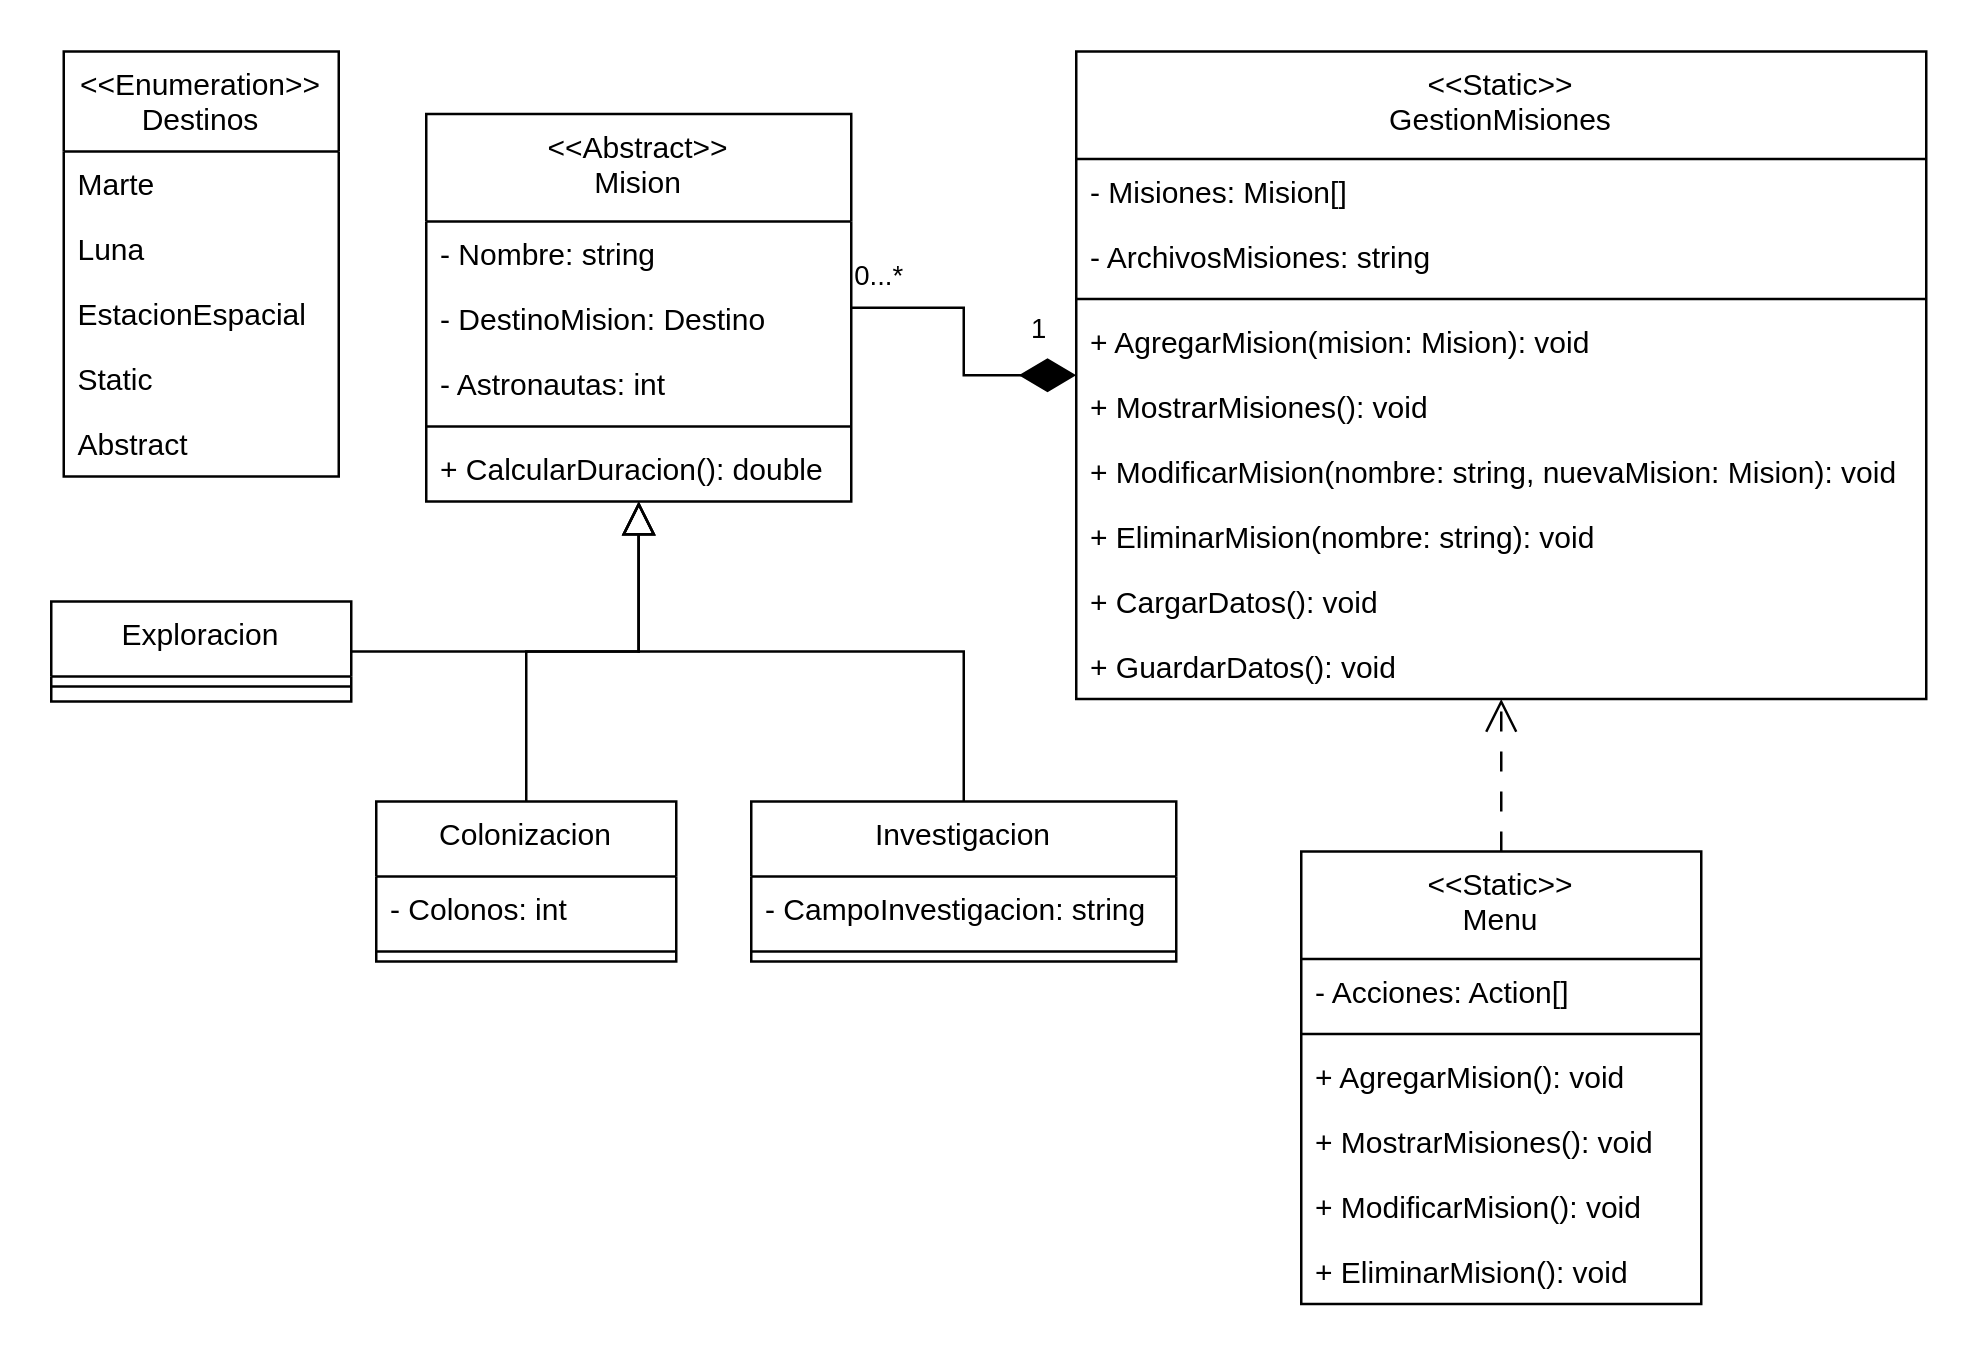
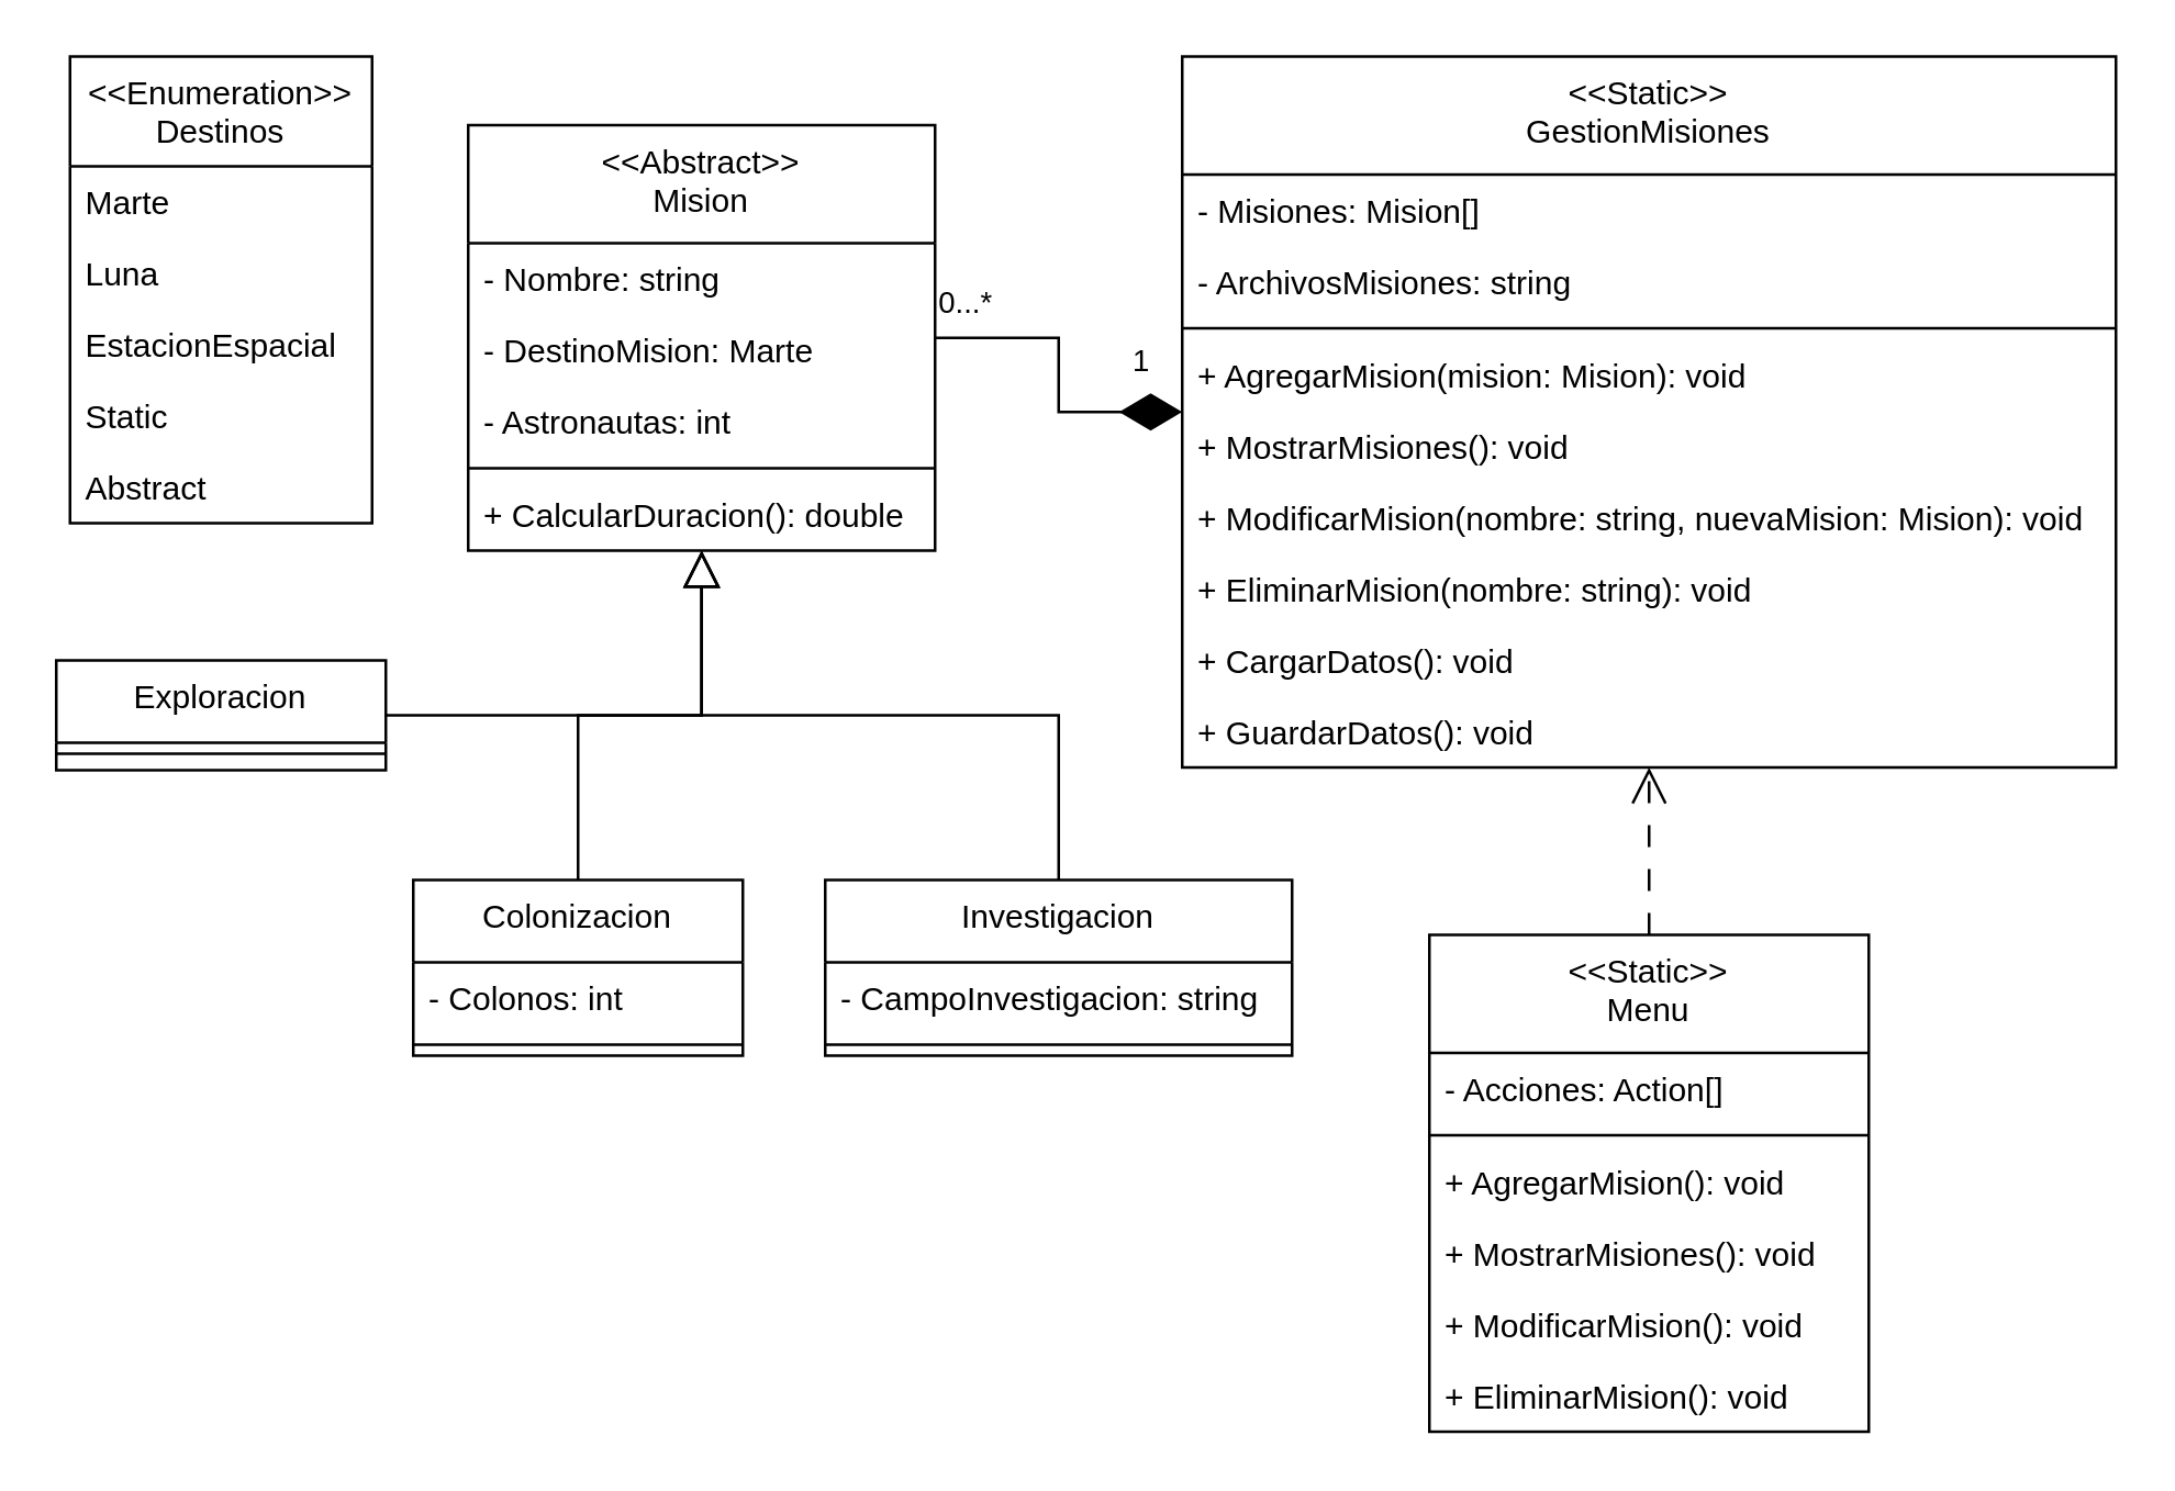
  <mxCell id="0" />
  <mxCell id="1" parent="0" />
  <mxCell id="2" value="&lt;&lt;Abstract&gt;&gt;&#10;Mision" style="swimlane;fontStyle=0;align=center;verticalAlign=top;childLayout=stackLayout;horizontal=1;startSize=43;horizontalStack=0;resizeParent=1;resizeLast=0;collapsible=1;marginBottom=0;rounded=0;shadow=0;strokeWidth=1;" parent="1" vertex="1"><mxGeometry x="170" y="45" width="170" height="155" as="geometry"><mxRectangle x="550" y="140" width="160" height="26" as="alternateBounds" /></mxGeometry></mxCell>
  <mxCell id="3" value="- Nombre: string" style="text;align=left;verticalAlign=top;spacingLeft=4;spacingRight=4;overflow=hidden;rotatable=0;points=[[0,0.5],[1,0.5]];portConstraint=eastwest;" parent="2" vertex="1"><mxGeometry y="43" width="170" height="26" as="geometry" /></mxCell>
- <mxCell id="4" value="- DestinoMision: Destino" style="text;align=left;verticalAlign=top;spacingLeft=4;spacingRight=4;overflow=hidden;rotatable=0;points=[[0,0.5],[1,0.5]];portConstraint=eastwest;rounded=0;shadow=0;html=0;" parent="2" vertex="1"><mxGeometry y="69" width="170" height="26" as="geometry" /></mxCell>
+ <mxCell id="4" value="- DestinoMision: Marte" style="text;align=left;verticalAlign=top;spacingLeft=4;spacingRight=4;overflow=hidden;rotatable=0;points=[[0,0.5],[1,0.5]];portConstraint=eastwest;rounded=0;shadow=0;html=0;" parent="2" vertex="1"><mxGeometry y="69" width="170" height="26" as="geometry" /></mxCell>
  <mxCell id="5" value="- Astronautas: int" style="text;align=left;verticalAlign=top;spacingLeft=4;spacingRight=4;overflow=hidden;rotatable=0;points=[[0,0.5],[1,0.5]];portConstraint=eastwest;rounded=0;shadow=0;html=0;" parent="2" vertex="1"><mxGeometry y="95" width="170" height="26" as="geometry" /></mxCell>
  <mxCell id="6" value="" style="line;html=1;strokeWidth=1;align=left;verticalAlign=middle;spacingTop=-1;spacingLeft=3;spacingRight=3;rotatable=0;labelPosition=right;points=[];portConstraint=eastwest;" parent="2" vertex="1"><mxGeometry y="121" width="170" height="8" as="geometry" /></mxCell>
  <mxCell id="7" value="+ CalcularDuracion(): double" style="text;align=left;verticalAlign=top;spacingLeft=4;spacingRight=4;overflow=hidden;rotatable=0;points=[[0,0.5],[1,0.5]];portConstraint=eastwest;" parent="2" vertex="1"><mxGeometry y="129" width="170" height="26" as="geometry" /></mxCell>
  <mxCell id="8" value="&lt;&lt;Enumeration&gt;&gt;&#10;Destinos" style="swimlane;fontStyle=0;align=center;verticalAlign=top;childLayout=stackLayout;horizontal=1;startSize=40;horizontalStack=0;resizeParent=1;resizeLast=0;collapsible=1;marginBottom=0;rounded=0;shadow=0;strokeWidth=1;" vertex="1" parent="1"><mxGeometry x="25" y="20" width="110" height="170" as="geometry"><mxRectangle x="550" y="140" width="160" height="26" as="alternateBounds" /></mxGeometry></mxCell>
  <mxCell id="9" value="Marte" style="text;align=left;verticalAlign=top;spacingLeft=4;spacingRight=4;overflow=hidden;rotatable=0;points=[[0,0.5],[1,0.5]];portConstraint=eastwest;" vertex="1" parent="8"><mxGeometry y="40" width="110" height="26" as="geometry" /></mxCell>
  <mxCell id="10" value="Luna" style="text;align=left;verticalAlign=top;spacingLeft=4;spacingRight=4;overflow=hidden;rotatable=0;points=[[0,0.5],[1,0.5]];portConstraint=eastwest;" vertex="1" parent="8"><mxGeometry y="66" width="110" height="26" as="geometry" /></mxCell>
  <mxCell id="11" value="EstacionEspacial" style="text;align=left;verticalAlign=top;spacingLeft=4;spacingRight=4;overflow=hidden;rotatable=0;points=[[0,0.5],[1,0.5]];portConstraint=eastwest;" vertex="1" parent="8"><mxGeometry y="92" width="110" height="26" as="geometry" /></mxCell>
  <mxCell id="12" value="Static" style="text;align=left;verticalAlign=top;spacingLeft=4;spacingRight=4;overflow=hidden;rotatable=0;points=[[0,0.5],[1,0.5]];portConstraint=eastwest;" vertex="1" parent="8"><mxGeometry y="118" width="110" height="26" as="geometry" /></mxCell>
  <mxCell id="13" value="Abstract" style="text;align=left;verticalAlign=top;spacingLeft=4;spacingRight=4;overflow=hidden;rotatable=0;points=[[0,0.5],[1,0.5]];portConstraint=eastwest;" vertex="1" parent="8"><mxGeometry y="144" width="110" height="26" as="geometry" /></mxCell>
  <mxCell id="14" value="Exploracion" style="swimlane;fontStyle=0;align=center;verticalAlign=top;childLayout=stackLayout;horizontal=1;startSize=30;horizontalStack=0;resizeParent=1;resizeLast=0;collapsible=1;marginBottom=0;rounded=0;shadow=0;strokeWidth=1;" vertex="1" parent="1"><mxGeometry x="20" y="240" width="120" height="40" as="geometry"><mxRectangle x="550" y="140" width="160" height="26" as="alternateBounds" /></mxGeometry></mxCell>
  <mxCell id="15" value="" style="line;html=1;strokeWidth=1;align=left;verticalAlign=middle;spacingTop=-1;spacingLeft=3;spacingRight=3;rotatable=0;labelPosition=right;points=[];portConstraint=eastwest;" vertex="1" parent="14"><mxGeometry y="30" width="120" height="8" as="geometry" /></mxCell>
  <mxCell id="16" value="Colonizacion" style="swimlane;fontStyle=0;align=center;verticalAlign=top;childLayout=stackLayout;horizontal=1;startSize=30;horizontalStack=0;resizeParent=1;resizeLast=0;collapsible=1;marginBottom=0;rounded=0;shadow=0;strokeWidth=1;" vertex="1" parent="1"><mxGeometry x="150" y="320" width="120" height="64" as="geometry"><mxRectangle x="550" y="140" width="160" height="26" as="alternateBounds" /></mxGeometry></mxCell>
  <mxCell id="17" value="- Colonos: int" style="text;align=left;verticalAlign=top;spacingLeft=4;spacingRight=4;overflow=hidden;rotatable=0;points=[[0,0.5],[1,0.5]];portConstraint=eastwest;rounded=0;shadow=0;html=0;" vertex="1" parent="16"><mxGeometry y="30" width="120" height="26" as="geometry" /></mxCell>
  <mxCell id="18" value="" style="line;html=1;strokeWidth=1;align=left;verticalAlign=middle;spacingTop=-1;spacingLeft=3;spacingRight=3;rotatable=0;labelPosition=right;points=[];portConstraint=eastwest;" vertex="1" parent="16"><mxGeometry y="56" width="120" height="8" as="geometry" /></mxCell>
  <mxCell id="19" value="Investigacion" style="swimlane;fontStyle=0;align=center;verticalAlign=top;childLayout=stackLayout;horizontal=1;startSize=30;horizontalStack=0;resizeParent=1;resizeLast=0;collapsible=1;marginBottom=0;rounded=0;shadow=0;strokeWidth=1;" vertex="1" parent="1"><mxGeometry x="300" y="320" width="170" height="64" as="geometry"><mxRectangle x="550" y="140" width="160" height="26" as="alternateBounds" /></mxGeometry></mxCell>
  <mxCell id="20" value="- CampoInvestigacion: string" style="text;align=left;verticalAlign=top;spacingLeft=4;spacingRight=4;overflow=hidden;rotatable=0;points=[[0,0.5],[1,0.5]];portConstraint=eastwest;rounded=0;shadow=0;html=0;" vertex="1" parent="19"><mxGeometry y="30" width="170" height="26" as="geometry" /></mxCell>
  <mxCell id="21" value="" style="line;html=1;strokeWidth=1;align=left;verticalAlign=middle;spacingTop=-1;spacingLeft=3;spacingRight=3;rotatable=0;labelPosition=right;points=[];portConstraint=eastwest;" vertex="1" parent="19"><mxGeometry y="56" width="170" height="8" as="geometry" /></mxCell>
  <mxCell id="22" value="" style="endArrow=block;html=1;rounded=0;edgeStyle=orthogonalEdgeStyle;endFill=0;endSize=11;" edge="1" parent="1" source="14" target="2"><mxGeometry width="50" height="50" relative="1" as="geometry"><mxPoint x="360" y="270" as="sourcePoint" /><mxPoint x="410" y="220" as="targetPoint" /></mxGeometry></mxCell>
  <mxCell id="23" value="" style="endArrow=block;html=1;rounded=0;edgeStyle=orthogonalEdgeStyle;endFill=0;endSize=11;" edge="1" parent="1" source="16" target="2"><mxGeometry width="50" height="50" relative="1" as="geometry"><mxPoint x="120" y="340" as="sourcePoint" /><mxPoint x="265" y="210" as="targetPoint" /><Array as="points" /></mxGeometry></mxCell>
  <mxCell id="24" value="" style="endArrow=block;html=1;rounded=0;edgeStyle=orthogonalEdgeStyle;endFill=0;endSize=11;" edge="1" parent="1" source="19" target="2"><mxGeometry width="50" height="50" relative="1" as="geometry"><mxPoint x="265" y="328" as="sourcePoint" /><mxPoint x="265" y="210" as="targetPoint" /><Array as="points"><mxPoint x="385" y="260" /><mxPoint x="255" y="260" /></Array></mxGeometry></mxCell>
  <mxCell id="25" value="&lt;&lt;Static&gt;&gt;&#10;GestionMisiones" style="swimlane;fontStyle=0;align=center;verticalAlign=top;childLayout=stackLayout;horizontal=1;startSize=43;horizontalStack=0;resizeParent=1;resizeLast=0;collapsible=1;marginBottom=0;rounded=0;shadow=0;strokeWidth=1;" vertex="1" parent="1"><mxGeometry x="430" y="20" width="340" height="259" as="geometry"><mxRectangle x="550" y="140" width="160" height="26" as="alternateBounds" /></mxGeometry></mxCell>
  <mxCell id="26" value="- Misiones: Mision[]" style="text;align=left;verticalAlign=top;spacingLeft=4;spacingRight=4;overflow=hidden;rotatable=0;points=[[0,0.5],[1,0.5]];portConstraint=eastwest;" vertex="1" parent="25"><mxGeometry y="43" width="340" height="26" as="geometry" /></mxCell>
  <mxCell id="27" value="- ArchivosMisiones: string" style="text;align=left;verticalAlign=top;spacingLeft=4;spacingRight=4;overflow=hidden;rotatable=0;points=[[0,0.5],[1,0.5]];portConstraint=eastwest;" vertex="1" parent="25"><mxGeometry y="69" width="340" height="26" as="geometry" /></mxCell>
  <mxCell id="28" value="" style="line;html=1;strokeWidth=1;align=left;verticalAlign=middle;spacingTop=-1;spacingLeft=3;spacingRight=3;rotatable=0;labelPosition=right;points=[];portConstraint=eastwest;" vertex="1" parent="25"><mxGeometry y="95" width="340" height="8" as="geometry" /></mxCell>
  <mxCell id="29" value="+ AgregarMision(mision: Mision): void" style="text;align=left;verticalAlign=top;spacingLeft=4;spacingRight=4;overflow=hidden;rotatable=0;points=[[0,0.5],[1,0.5]];portConstraint=eastwest;" vertex="1" parent="25"><mxGeometry y="103" width="340" height="26" as="geometry" /></mxCell>
  <mxCell id="30" value="+ MostrarMisiones(): void" style="text;align=left;verticalAlign=top;spacingLeft=4;spacingRight=4;overflow=hidden;rotatable=0;points=[[0,0.5],[1,0.5]];portConstraint=eastwest;" vertex="1" parent="25"><mxGeometry y="129" width="340" height="26" as="geometry" /></mxCell>
  <mxCell id="31" value="+ ModificarMision(nombre: string, nuevaMision: Mision): void" style="text;align=left;verticalAlign=top;spacingLeft=4;spacingRight=4;overflow=hidden;rotatable=0;points=[[0,0.5],[1,0.5]];portConstraint=eastwest;" vertex="1" parent="25"><mxGeometry y="155" width="340" height="26" as="geometry" /></mxCell>
  <mxCell id="32" value="+ EliminarMision(nombre: string): void" style="text;align=left;verticalAlign=top;spacingLeft=4;spacingRight=4;overflow=hidden;rotatable=0;points=[[0,0.5],[1,0.5]];portConstraint=eastwest;" vertex="1" parent="25"><mxGeometry y="181" width="340" height="26" as="geometry" /></mxCell>
  <mxCell id="33" value="+ CargarDatos(): void" style="text;align=left;verticalAlign=top;spacingLeft=4;spacingRight=4;overflow=hidden;rotatable=0;points=[[0,0.5],[1,0.5]];portConstraint=eastwest;" vertex="1" parent="25"><mxGeometry y="207" width="340" height="26" as="geometry" /></mxCell>
  <mxCell id="34" value="+ GuardarDatos(): void" style="text;align=left;verticalAlign=top;spacingLeft=4;spacingRight=4;overflow=hidden;rotatable=0;points=[[0,0.5],[1,0.5]];portConstraint=eastwest;" vertex="1" parent="25"><mxGeometry y="233" width="340" height="26" as="geometry" /></mxCell>
  <mxCell id="35" value="&lt;&lt;Static&gt;&gt;&#10;Menu" style="swimlane;fontStyle=0;align=center;verticalAlign=top;childLayout=stackLayout;horizontal=1;startSize=43;horizontalStack=0;resizeParent=1;resizeLast=0;collapsible=1;marginBottom=0;rounded=0;shadow=0;strokeWidth=1;" vertex="1" parent="1"><mxGeometry x="520" y="340" width="160" height="181" as="geometry"><mxRectangle x="550" y="140" width="160" height="26" as="alternateBounds" /></mxGeometry></mxCell>
  <mxCell id="36" value="- Acciones: Action[]" style="text;align=left;verticalAlign=top;spacingLeft=4;spacingRight=4;overflow=hidden;rotatable=0;points=[[0,0.5],[1,0.5]];portConstraint=eastwest;" vertex="1" parent="35"><mxGeometry y="43" width="160" height="26" as="geometry" /></mxCell>
  <mxCell id="37" value="" style="line;html=1;strokeWidth=1;align=left;verticalAlign=middle;spacingTop=-1;spacingLeft=3;spacingRight=3;rotatable=0;labelPosition=right;points=[];portConstraint=eastwest;" vertex="1" parent="35"><mxGeometry y="69" width="160" height="8" as="geometry" /></mxCell>
  <mxCell id="38" value="+ AgregarMision(): void" style="text;align=left;verticalAlign=top;spacingLeft=4;spacingRight=4;overflow=hidden;rotatable=0;points=[[0,0.5],[1,0.5]];portConstraint=eastwest;" vertex="1" parent="35"><mxGeometry y="77" width="160" height="26" as="geometry" /></mxCell>
  <mxCell id="39" value="+ MostrarMisiones(): void" style="text;align=left;verticalAlign=top;spacingLeft=4;spacingRight=4;overflow=hidden;rotatable=0;points=[[0,0.5],[1,0.5]];portConstraint=eastwest;" vertex="1" parent="35"><mxGeometry y="103" width="160" height="26" as="geometry" /></mxCell>
  <mxCell id="40" value="+ ModificarMision(): void" style="text;align=left;verticalAlign=top;spacingLeft=4;spacingRight=4;overflow=hidden;rotatable=0;points=[[0,0.5],[1,0.5]];portConstraint=eastwest;" vertex="1" parent="35"><mxGeometry y="129" width="160" height="26" as="geometry" /></mxCell>
  <mxCell id="41" value="+ EliminarMision(): void" style="text;align=left;verticalAlign=top;spacingLeft=4;spacingRight=4;overflow=hidden;rotatable=0;points=[[0,0.5],[1,0.5]];portConstraint=eastwest;" vertex="1" parent="35"><mxGeometry y="155" width="160" height="26" as="geometry" /></mxCell>
  <mxCell id="42" value="" style="endArrow=diamondThin;html=1;rounded=0;edgeStyle=orthogonalEdgeStyle;endFill=1;startSize=6;endSize=20;" edge="1" parent="1" source="2" target="25"><mxGeometry width="50" height="50" relative="1" as="geometry"><mxPoint x="660" y="280" as="sourcePoint" /><mxPoint x="710" y="230" as="targetPoint" /></mxGeometry></mxCell>
  <mxCell id="43" value="1" style="edgeLabel;html=1;align=center;verticalAlign=middle;resizable=0;points=[];" vertex="1" connectable="0" parent="42"><mxGeometry x="0.817" y="2" relative="1" as="geometry"><mxPoint x="-5" y="-17" as="offset" /></mxGeometry></mxCell>
  <mxCell id="44" value="0...*" style="edgeLabel;html=1;align=center;verticalAlign=middle;resizable=0;points=[];" vertex="1" connectable="0" parent="42"><mxGeometry x="-0.875" y="1" relative="1" as="geometry"><mxPoint x="3" y="-12" as="offset" /></mxGeometry></mxCell>
  <mxCell id="45" value="" style="endArrow=open;html=1;rounded=0;edgeStyle=orthogonalEdgeStyle;endFill=0;endSize=11;dashed=1;dashPattern=8 8;" edge="1" parent="1" source="35" target="25"><mxGeometry width="50" height="50" relative="1" as="geometry"><mxPoint x="660" y="260" as="sourcePoint" /><mxPoint x="710" y="210" as="targetPoint" /></mxGeometry></mxCell>
